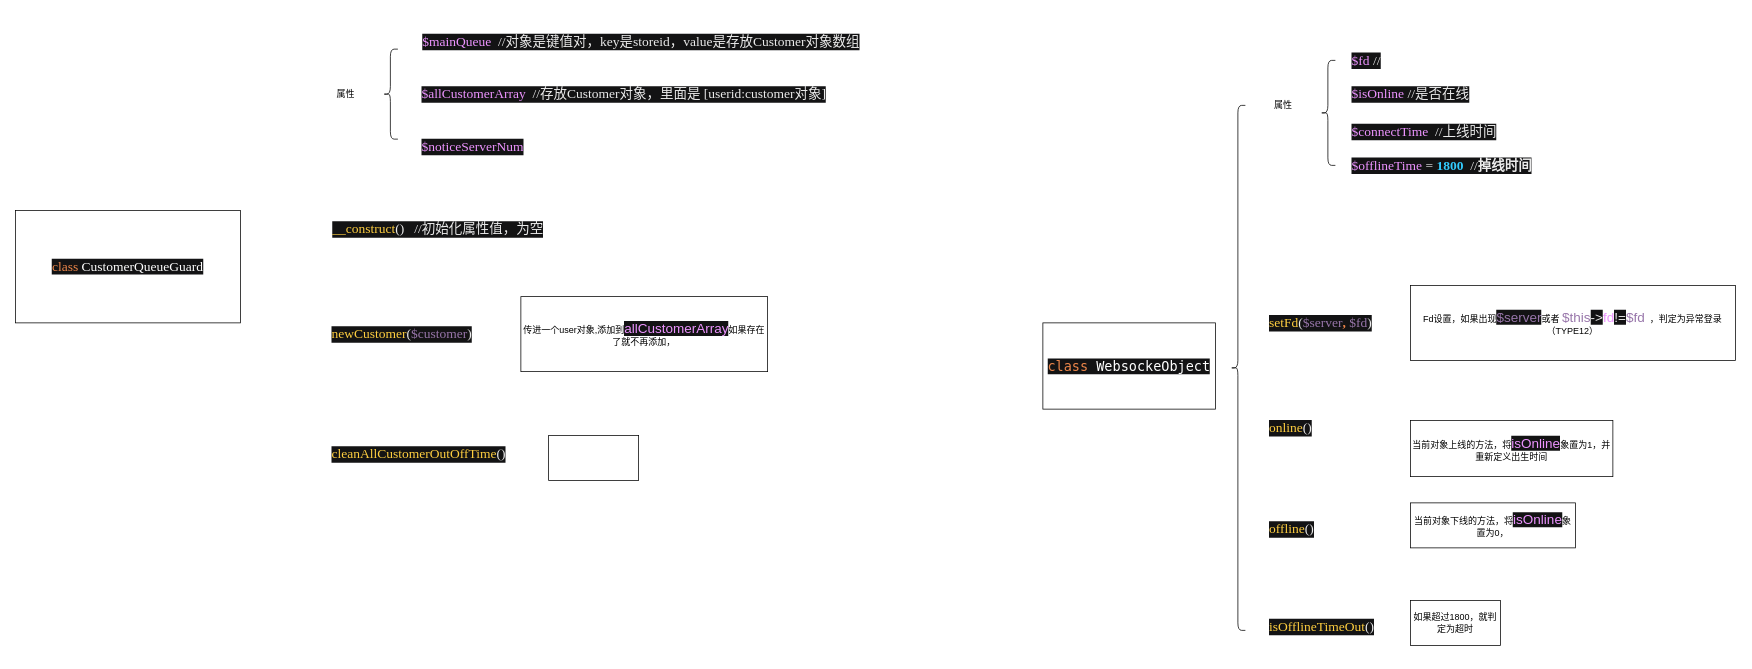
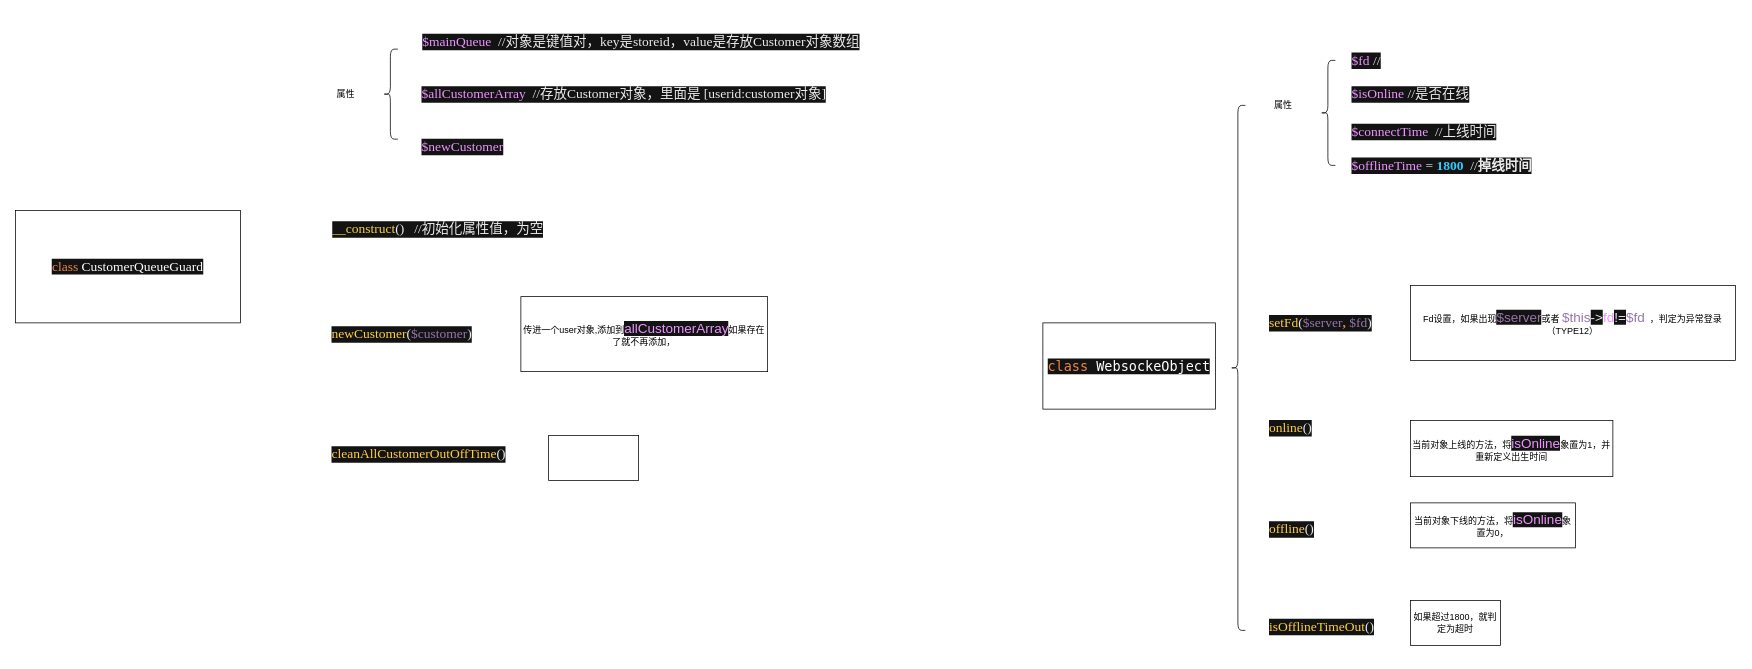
  <mxCell id="0" />
  <mxCell id="1" parent="0" />
  <mxCell id="2" value="&lt;pre style=&quot;background-color: #131314 ; color: #ebebeb ; font-family: &amp;#34;宋体&amp;#34; ; font-size: 13.5pt&quot;&gt;&lt;span style=&quot;color: #ed864a&quot;&gt;class &lt;/span&gt;&lt;span style=&quot;color: #ffffff&quot;&gt;CustomerQueueGuard&lt;/span&gt;&lt;/pre&gt;" style="whiteSpace=wrap;html=1;" vertex="1" parent="1"><mxGeometry x="20" y="280" width="300" height="150" as="geometry" /></mxCell>
  <mxCell id="3" value="&lt;pre style=&quot;background-color: #131314 ; color: #ebebeb ; font-family: &amp;#34;宋体&amp;#34; ; font-size: 13.5pt&quot;&gt;&lt;span style=&quot;color: #ed94ff&quot;&gt;$mainQueue  &lt;/span&gt;//对象是键值对，key是storeid，value是存放Customer对象数组&lt;/pre&gt;" style="text;whiteSpace=wrap;html=1;" vertex="1" parent="1"><mxGeometry x="561" y="20" width="290" height="70" as="geometry" /></mxCell>
  <mxCell id="4" value="&lt;pre style=&quot;background-color: #131314 ; color: #ebebeb ; font-family: &amp;#34;宋体&amp;#34; ; font-size: 13.5pt&quot;&gt;&lt;span style=&quot;color: #ed94ff&quot;&gt;$allCustomerArray  &lt;/span&gt;//存放Customer对象，里面是 [userid:customer对象]&lt;br&gt;&lt;/pre&gt;" style="text;whiteSpace=wrap;html=1;" vertex="1" parent="1"><mxGeometry x="560" y="90" width="630" height="70" as="geometry" /></mxCell>
- <mxCell id="5" value="&lt;pre style=&quot;background-color: #131314 ; color: #ebebeb ; font-family: &amp;quot;宋体&amp;quot; ; font-size: 13.5pt&quot;&gt;&lt;span style=&quot;color: #ed94ff&quot;&gt;$noticeServerNum&lt;/span&gt;&lt;/pre&gt;" style="text;whiteSpace=wrap;html=1;" vertex="1" parent="1"><mxGeometry x="560" y="160" width="170" height="70" as="geometry" /></mxCell>
+ <mxCell id="5" value="&lt;pre style=&quot;background-color: #131314 ; color: #ebebeb ; font-family: &amp;quot;宋体&amp;quot; ; font-size: 13.5pt&quot;&gt;&lt;span style=&quot;color: #ed94ff&quot;&gt;$newCustomer&lt;/span&gt;&lt;/pre&gt;" style="text;whiteSpace=wrap;html=1;" vertex="1" parent="1"><mxGeometry x="560" y="160" width="170" height="70" as="geometry" /></mxCell>
  <mxCell id="6" value="" style="shape=curlyBracket;whiteSpace=wrap;html=1;rounded=1;" vertex="1" parent="1"><mxGeometry x="510" y="65" width="20" height="120" as="geometry" /></mxCell>
  <mxCell id="7" value="属性" style="text;html=1;align=center;verticalAlign=middle;resizable=0;points=[];autosize=1;" vertex="1" parent="1"><mxGeometry x="440" y="115" width="40" height="20" as="geometry" /></mxCell>
  <mxCell id="8" value="&lt;pre style=&quot;background-color: #131314 ; color: #ebebeb ; font-family: &amp;#34;宋体&amp;#34; ; font-size: 13.5pt&quot;&gt;&lt;span style=&quot;color: #ffcf40&quot;&gt;__construct&lt;/span&gt;()   //初始化属性值，为空&lt;/pre&gt;" style="text;whiteSpace=wrap;html=1;" vertex="1" parent="1"><mxGeometry x="441" y="270" width="670" height="70" as="geometry" /></mxCell>
  <mxCell id="9" value="&lt;pre style=&quot;background-color: #131314 ; color: #ebebeb ; font-family: &amp;quot;宋体&amp;quot; ; font-size: 13.5pt&quot;&gt;&lt;span style=&quot;color: #ffcf40&quot;&gt;newCustomer&lt;/span&gt;(&lt;span style=&quot;color: #9876aa&quot;&gt;$customer&lt;/span&gt;)&lt;/pre&gt;" style="text;whiteSpace=wrap;html=1;" vertex="1" parent="1"><mxGeometry x="440" y="410" width="220" height="70" as="geometry" /></mxCell>
  <mxCell id="10" value="传进一个user对象,添加到&lt;span style=&quot;color: rgb(237 , 148 , 255) ; background-color: rgb(19 , 19 , 20) ; font-size: 13.5pt&quot;&gt;allCustomerArray&lt;/span&gt;&lt;span&gt;如果存在了就不再添加，&lt;/span&gt;" style="rounded=0;whiteSpace=wrap;html=1;" vertex="1" parent="1"><mxGeometry x="694" y="395" width="329" height="100" as="geometry" /></mxCell>
  <mxCell id="11" value="&lt;pre style=&quot;background-color: #131314 ; color: #ebebeb ; font-family: &amp;quot;宋体&amp;quot; ; font-size: 13.5pt&quot;&gt;&lt;span style=&quot;color: #ffcf40&quot;&gt;cleanAllCustomerOutOffTime&lt;/span&gt;()&lt;/pre&gt;" style="text;whiteSpace=wrap;html=1;" vertex="1" parent="1"><mxGeometry x="440" y="570" width="280" height="70" as="geometry" /></mxCell>
  <mxCell id="12" value="" style="rounded=0;whiteSpace=wrap;html=1;" vertex="1" parent="1"><mxGeometry x="731" y="580" width="120" height="60" as="geometry" /></mxCell>
  <mxCell id="13" value="&lt;pre style=&quot;background-color: #131314 ; color: #ebebeb ; font-family: &amp;#34;宋体&amp;#34; ; font-size: 13.5pt&quot;&gt;&lt;pre style=&quot;font-size: 13.5pt&quot;&gt;&lt;span style=&quot;color: #ed864a&quot;&gt;class &lt;/span&gt;&lt;span style=&quot;color: #ffffff&quot;&gt;WebsockeObject&lt;/span&gt;&lt;/pre&gt;&lt;/pre&gt;" style="whiteSpace=wrap;html=1;" vertex="1" parent="1"><mxGeometry x="1390" y="430" width="230" height="115" as="geometry" /></mxCell>
  <mxCell id="14" value="属性" style="text;html=1;align=center;verticalAlign=middle;resizable=0;points=[];autosize=1;" vertex="1" parent="1"><mxGeometry x="1690" y="130" width="40" height="20" as="geometry" /></mxCell>
  <mxCell id="15" value="" style="shape=curlyBracket;whiteSpace=wrap;html=1;rounded=1;" vertex="1" parent="1"><mxGeometry x="1760" y="80" width="20" height="140" as="geometry" /></mxCell>
  <mxCell id="16" value="&lt;pre style=&quot;background-color: #131314 ; color: #ebebeb ; font-family: &amp;#34;宋体&amp;#34; ; font-size: 13.5pt&quot;&gt;&lt;span style=&quot;color: #ed94ff&quot;&gt;$fd &lt;/span&gt;//&lt;/pre&gt;" style="text;whiteSpace=wrap;html=1;" vertex="1" parent="1"><mxGeometry x="1800" y="45" width="350" height="70" as="geometry" /></mxCell>
  <mxCell id="17" value="&lt;pre style=&quot;background-color: #131314 ; color: #ebebeb ; font-family: &amp;#34;宋体&amp;#34; ; font-size: 13.5pt&quot;&gt;&lt;span style=&quot;color: #ed94ff&quot;&gt;$isOnline &lt;/span&gt;//是否在线&lt;/pre&gt;" style="text;whiteSpace=wrap;html=1;" vertex="1" parent="1"><mxGeometry x="1800" y="90" width="380" height="70" as="geometry" /></mxCell>
  <mxCell id="18" value="&lt;pre style=&quot;background-color: #131314 ; color: #ebebeb ; font-family: &amp;#34;宋体&amp;#34; ; font-size: 13.5pt&quot;&gt;&lt;span style=&quot;color: #ed94ff&quot;&gt;$connectTime  &lt;/span&gt;//上线时间&lt;/pre&gt;" style="text;whiteSpace=wrap;html=1;" vertex="1" parent="1"><mxGeometry x="1800" y="140" width="370" height="70" as="geometry" /></mxCell>
  <mxCell id="19" value="&lt;pre style=&quot;background-color: #131314 ; color: #ebebeb ; font-family: &amp;#34;宋体&amp;#34; ; font-size: 13.5pt&quot;&gt;&lt;span style=&quot;color: #ed94ff&quot;&gt;$offlineTime &lt;/span&gt;= &lt;span style=&quot;color: #33ccff ; font-weight: bold&quot;&gt;1800  &lt;/span&gt;//&lt;b&gt;掉线时间&lt;/b&gt;&lt;/pre&gt;" style="text;whiteSpace=wrap;html=1;" vertex="1" parent="1"><mxGeometry x="1800" y="185" width="400" height="70" as="geometry" /></mxCell>
  <mxCell id="20" value="&lt;pre style=&quot;background-color: #131314 ; color: #ebebeb ; font-family: &amp;quot;宋体&amp;quot; ; font-size: 13.5pt&quot;&gt;&lt;span style=&quot;color: #ffcf40&quot;&gt;setFd&lt;/span&gt;(&lt;span style=&quot;color: #9876aa&quot;&gt;$server&lt;/span&gt;&lt;span style=&quot;color: #ed864a ; font-weight: bold&quot;&gt;, &lt;/span&gt;&lt;span style=&quot;color: #9876aa&quot;&gt;$fd&lt;/span&gt;)&lt;/pre&gt;" style="text;whiteSpace=wrap;html=1;" vertex="1" parent="1"><mxGeometry x="1690" y="395" width="200" height="70" as="geometry" /></mxCell>
  <mxCell id="21" value="Fd设置，如果出现&lt;span style=&quot;color: rgb(152 , 118 , 170) ; background-color: rgb(19 , 19 , 20) ; font-size: 13.5pt&quot;&gt;$server&lt;/span&gt;或者&amp;nbsp;&lt;span style=&quot;font-size: 13.5pt ; color: rgb(152 , 118 , 170)&quot;&gt;$this&lt;/span&gt;&lt;span style=&quot;background-color: rgb(19 , 19 , 20) ; color: rgb(235 , 235 , 235) ; font-size: 13.5pt&quot;&gt;-&amp;gt;&lt;/span&gt;&lt;span style=&quot;font-size: 13.5pt ; color: rgb(237 , 148 , 255)&quot;&gt;fd&lt;/span&gt;&lt;span style=&quot;background-color: rgb(19 , 19 , 20) ; color: rgb(235 , 235 , 235) ; font-size: 13.5pt&quot;&gt;!=&lt;/span&gt;&lt;span style=&quot;font-size: 13.5pt ; color: rgb(152 , 118 , 170)&quot;&gt;$fd&lt;/span&gt;&lt;span&gt;&amp;nbsp; ，判定为异常登录（TYPE12）&lt;/span&gt;" style="rounded=0;whiteSpace=wrap;html=1;" vertex="1" parent="1"><mxGeometry x="1880" y="380" width="433.33" height="100" as="geometry" /></mxCell>
  <mxCell id="22" value="&lt;pre style=&quot;background-color: #131314 ; color: #ebebeb ; font-family: &amp;#34;宋体&amp;#34; ; font-size: 13.5pt&quot;&gt;&lt;span style=&quot;color: #ffcf40&quot;&gt;online&lt;/span&gt;()&lt;/pre&gt;" style="text;whiteSpace=wrap;html=1;" vertex="1" parent="1"><mxGeometry x="1690" y="535" width="110" height="70" as="geometry" /></mxCell>
  <mxCell id="23" value="当前对象上线的方法，将&lt;span style=&quot;color: rgb(237 , 148 , 255) ; background-color: rgb(19 , 19 , 20) ; font-size: 13.5pt&quot;&gt;isOnline&lt;/span&gt;象置为1，并重新定义出生时间" style="rounded=0;whiteSpace=wrap;html=1;" vertex="1" parent="1"><mxGeometry x="1880" y="560" width="270" height="75" as="geometry" /></mxCell>
  <mxCell id="24" value="&lt;pre style=&quot;background-color: #131314 ; color: #ebebeb ; font-family: &amp;quot;宋体&amp;quot; ; font-size: 13.5pt&quot;&gt;&lt;span style=&quot;color: #ffcf40&quot;&gt;offline&lt;/span&gt;()&lt;/pre&gt;" style="text;whiteSpace=wrap;html=1;" vertex="1" parent="1"><mxGeometry x="1690" y="670" width="110" height="70" as="geometry" /></mxCell>
  <mxCell id="25" value="当前对象下线的方法，将&lt;span style=&quot;color: rgb(237 , 148 , 255) ; background-color: rgb(19 , 19 , 20) ; font-size: 13.5pt&quot;&gt;isOnline&lt;/span&gt;象置为0，" style="whiteSpace=wrap;html=1;" vertex="1" parent="1"><mxGeometry x="1880" y="670" width="220" height="60" as="geometry" /></mxCell>
  <mxCell id="26" value="&lt;pre style=&quot;background-color: #131314 ; color: #ebebeb ; font-family: &amp;quot;宋体&amp;quot; ; font-size: 13.5pt&quot;&gt;&lt;span style=&quot;color: #ffcf40&quot;&gt;isOfflineTimeOut&lt;/span&gt;()&lt;/pre&gt;" style="text;whiteSpace=wrap;html=1;" vertex="1" parent="1"><mxGeometry x="1690" y="800" width="190" height="70" as="geometry" /></mxCell>
  <mxCell id="27" value="如果超过1800，就判定为超时" style="whiteSpace=wrap;html=1;" vertex="1" parent="1"><mxGeometry x="1880" y="800" width="120" height="60" as="geometry" /></mxCell>
  <mxCell id="28" value="" style="shape=curlyBracket;whiteSpace=wrap;html=1;rounded=1;" vertex="1" parent="1"><mxGeometry x="1640" y="140" width="20" height="700" as="geometry" /></mxCell>
